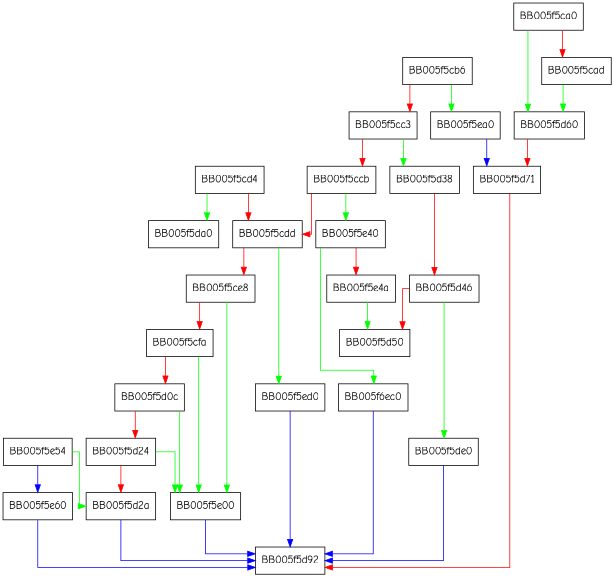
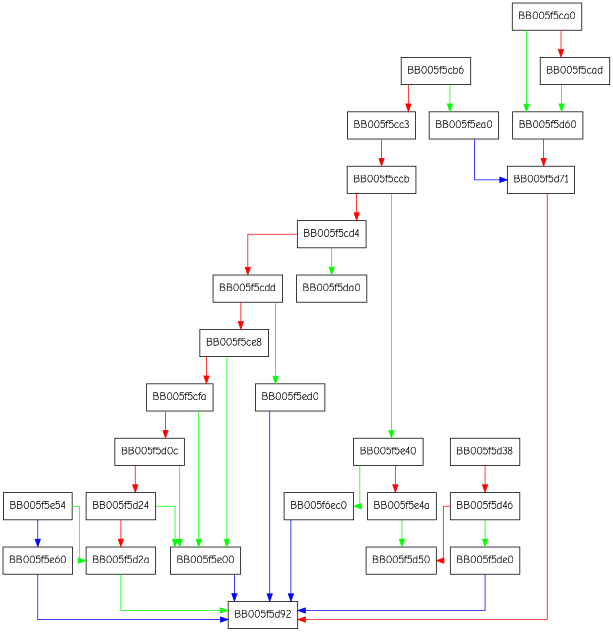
  digraph {
    fontname="Comic Neue"
    splines=ortho
    node [fontname="Comic Neue" shape=box]
    edge [color=green fontname="Comic Neue"]
    BB005f5ca0
    BB005f5d60
    BB005f5cad
    BB005f5d71
    BB005f5d92
    BB005f5cb6
    BB005f5ea0
    BB005f5cc3
    BB005f5d38
    BB005f5ccb
    BB005f5d46
    BB005f5e40
    BB005f5cd4
    BB005f5de0
    BB005f5d50
    n16 [label=BB005f6ec0]
    BB005f5e4a
    BB005f5da0
    BB005f5cdd
    BB005f5ed0
    BB005f5ce8
    BB005f5e00
    BB005f5cfa
    BB005f5d0c
    BB005f5d24
    BB005f5d2a
    BB005f5e54
    BB005f5e60
    BB005f5ca0 -> BB005f5d60
    BB005f5ca0 -> BB005f5cad [color=red]
    BB005f5d60 -> BB005f5d71 [color=red]
    BB005f5cad -> BB005f5d60
    BB005f5d71 -> BB005f5d92 [color=red]
    BB005f5cb6 -> BB005f5ea0
    BB005f5cb6 -> BB005f5cc3 [color=red]
    BB005f5ea0 -> BB005f5d71 [color=blue]
-   BB005f5cc3 -> BB005f5d38
    BB005f5cc3 -> BB005f5ccb [color=red]
    BB005f5d38 -> BB005f5d46 [color=red]
    BB005f5ccb -> BB005f5e40
-   BB005f5ccb -> BB005f5cdd [color=red]
+   BB005f5ccb -> BB005f5cd4 [color=red]
    BB005f5d46 -> BB005f5de0
    BB005f5d46 -> BB005f5d50 [color=red]
    BB005f5e40 -> n16
    BB005f5e40 -> BB005f5e4a [color=red]
    BB005f5cd4 -> BB005f5da0
    BB005f5cd4 -> BB005f5cdd [color=red]
    BB005f5de0 -> BB005f5d92 [color=blue]
    n16 -> BB005f5d92 [color=blue]
    BB005f5e4a -> BB005f5d50
    BB005f5cdd -> BB005f5ed0
    BB005f5cdd -> BB005f5ce8 [color=red]
    BB005f5ed0 -> BB005f5d92 [color=blue]
    BB005f5ce8 -> BB005f5e00
    BB005f5ce8 -> BB005f5cfa [color=red]
    BB005f5e00 -> BB005f5d92 [color=blue]
    BB005f5cfa -> BB005f5e00
    BB005f5cfa -> BB005f5d0c [color=red]
    BB005f5d0c -> BB005f5e00
    BB005f5d0c -> BB005f5d24 [color=red]
    BB005f5d24 -> BB005f5e00
    BB005f5d24 -> BB005f5d2a [color=red]
-   BB005f5d2a -> BB005f5d92 [color=blue]
+   BB005f5d2a -> BB005f5d92
    BB005f5e54 -> BB005f5d2a
    BB005f5e54 -> BB005f5e60 [color=blue]
    BB005f5e60 -> BB005f5d92 [color=blue]
  }
